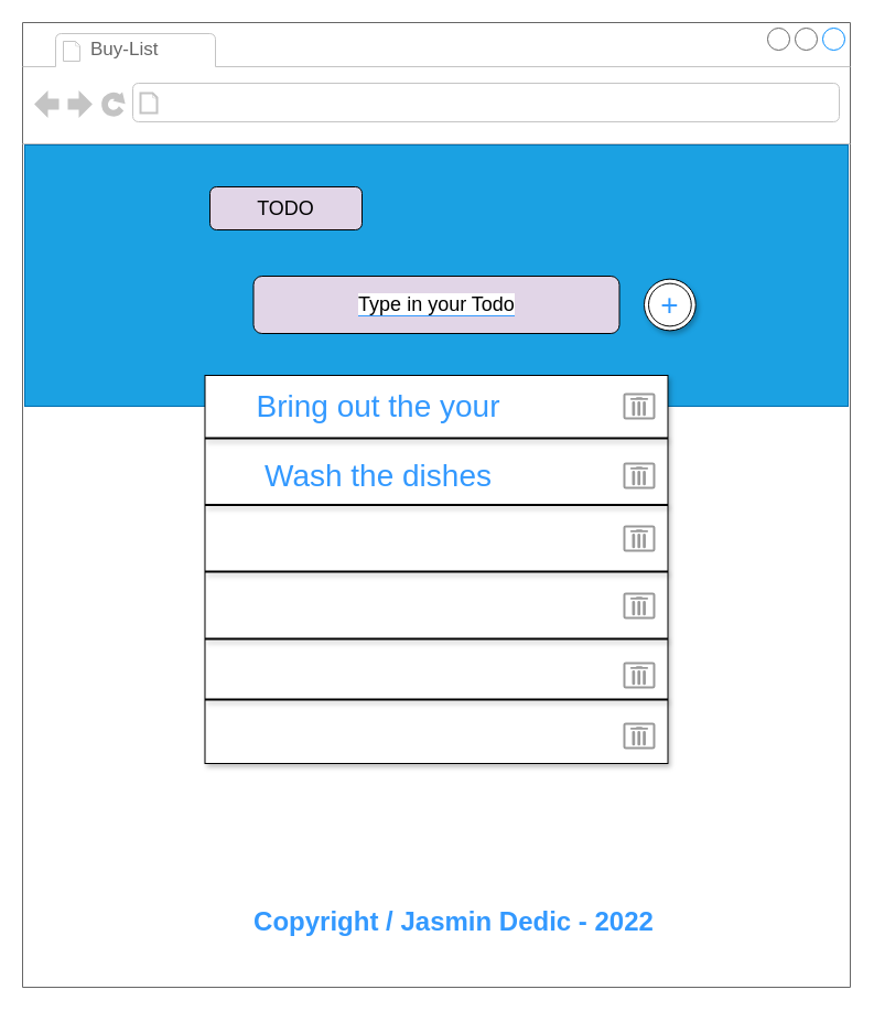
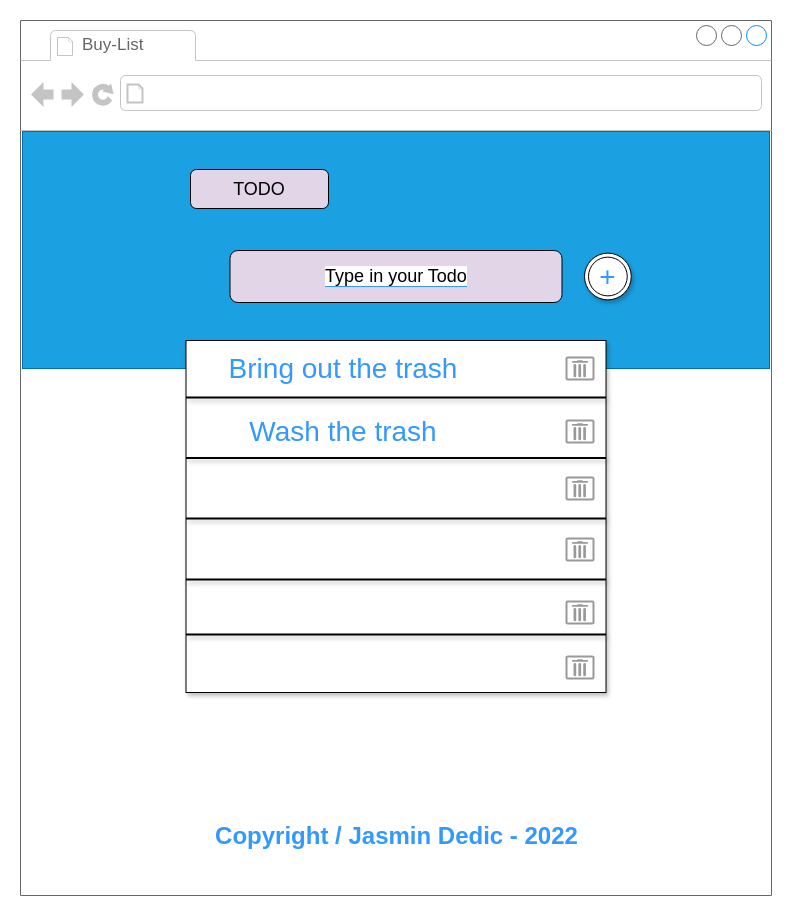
  <mxCell id="0" />
  <mxCell id="1" parent="0" />
  <mxCell id="2" value="" style="strokeWidth=1;shadow=0;dashed=0;align=center;html=1;shape=mxgraph.mockup.containers.browserWindow;rSize=0;strokeColor=#666666;strokeColor2=#008cff;strokeColor3=#c4c4c4;mainText=,;recursiveResize=0;" vertex="1" parent="1"><mxGeometry x="20" y="20" width="751" height="875" as="geometry" /></mxCell>
  <mxCell id="3" value="Buy-List" style="strokeWidth=1;shadow=0;dashed=0;align=center;html=1;shape=mxgraph.mockup.containers.anchor;fontSize=17;fontColor=#666666;align=left;" vertex="1" parent="2"><mxGeometry x="60" y="12" width="110" height="26" as="geometry" /></mxCell>
  <mxCell id="4" value="" style="rounded=0;whiteSpace=wrap;html=1;fillColor=#1ba1e2;strokeColor=#006EAF;fontColor=#ffffff;" vertex="1" parent="2"><mxGeometry x="2" y="111" width="747" height="237" as="geometry" /></mxCell>
  <mxCell id="5" value="&lt;font style=&quot;font-size: 18px;&quot;&gt;TODO&lt;/font&gt;" style="rounded=1;whiteSpace=wrap;html=1;fillColor=#e1d5e7;" vertex="1" parent="2"><mxGeometry x="170" y="149" width="138" height="39" as="geometry" /></mxCell>
  <mxCell id="6" value="&lt;span style=&quot;background-color: rgb(255, 255, 255);&quot;&gt;Type in your Todo&lt;/span&gt;" style="rounded=1;whiteSpace=wrap;html=1;labelBackgroundColor=#3399FF;fontSize=18;fillColor=#e1d5e7;" vertex="1" parent="2"><mxGeometry x="209.5" y="230" width="332" height="52" as="geometry" /></mxCell>
  <mxCell id="7" value="" style="rounded=0;whiteSpace=wrap;html=1;labelBackgroundColor=#FFFFFF;fontSize=18;shadow=1;" vertex="1" parent="2"><mxGeometry x="165.5" y="320" width="420" height="352" as="geometry" /></mxCell>
  <mxCell id="8" value="" style="strokeColor=#999999;verticalLabelPosition=bottom;shadow=0;dashed=0;verticalAlign=top;strokeWidth=2;html=1;shape=mxgraph.mockup.misc.trashcanIcon;rounded=0;labelBackgroundColor=#FFFFFF;fontSize=18;" vertex="1" parent="2"><mxGeometry x="546" y="337" width="27" height="22" as="geometry" /></mxCell>
  <mxCell id="9" value="" style="line;strokeWidth=2;html=1;rounded=0;shadow=1;labelBackgroundColor=#FFFFFF;fontSize=18;fontColor=#3399FF;" vertex="1" parent="2"><mxGeometry x="165.5" y="372" width="420" height="10" as="geometry" /></mxCell>
  <mxCell id="10" value="" style="line;strokeWidth=2;html=1;rounded=0;shadow=1;labelBackgroundColor=#FFFFFF;fontSize=18;fontColor=#3399FF;" vertex="1" parent="2"><mxGeometry x="165.5" y="432.5" width="420" height="10" as="geometry" /></mxCell>
  <mxCell id="11" value="" style="line;strokeWidth=2;html=1;rounded=0;shadow=1;labelBackgroundColor=#FFFFFF;fontSize=18;fontColor=#3399FF;" vertex="1" parent="2"><mxGeometry x="165.5" y="493" width="420" height="10" as="geometry" /></mxCell>
  <mxCell id="12" value="" style="line;strokeWidth=2;html=1;rounded=0;shadow=1;labelBackgroundColor=#FFFFFF;fontSize=18;fontColor=#3399FF;" vertex="1" parent="2"><mxGeometry x="165.5" y="554" width="420" height="10" as="geometry" /></mxCell>
  <mxCell id="13" value="" style="line;strokeWidth=2;html=1;rounded=0;shadow=1;labelBackgroundColor=#FFFFFF;fontSize=18;fontColor=#3399FF;" vertex="1" parent="2"><mxGeometry x="165.5" y="609" width="420" height="10" as="geometry" /></mxCell>
  <mxCell id="14" value="" style="strokeColor=#999999;verticalLabelPosition=bottom;shadow=0;dashed=0;verticalAlign=top;strokeWidth=2;html=1;shape=mxgraph.mockup.misc.trashcanIcon;rounded=0;labelBackgroundColor=#FFFFFF;fontSize=18;" vertex="1" parent="2"><mxGeometry x="546" y="400" width="27" height="22" as="geometry" /></mxCell>
  <mxCell id="15" value="" style="strokeColor=#999999;verticalLabelPosition=bottom;shadow=0;dashed=0;verticalAlign=top;strokeWidth=2;html=1;shape=mxgraph.mockup.misc.trashcanIcon;rounded=0;labelBackgroundColor=#FFFFFF;fontSize=18;" vertex="1" parent="2"><mxGeometry x="546" y="457" width="27" height="22" as="geometry" /></mxCell>
  <mxCell id="16" value="" style="strokeColor=#999999;verticalLabelPosition=bottom;shadow=0;dashed=0;verticalAlign=top;strokeWidth=2;html=1;shape=mxgraph.mockup.misc.trashcanIcon;rounded=0;labelBackgroundColor=#FFFFFF;fontSize=18;" vertex="1" parent="2"><mxGeometry x="546" y="518" width="27" height="22" as="geometry" /></mxCell>
  <mxCell id="17" value="" style="strokeColor=#999999;verticalLabelPosition=bottom;shadow=0;dashed=0;verticalAlign=top;strokeWidth=2;html=1;shape=mxgraph.mockup.misc.trashcanIcon;rounded=0;labelBackgroundColor=#FFFFFF;fontSize=18;" vertex="1" parent="2"><mxGeometry x="546" y="581" width="27" height="22" as="geometry" /></mxCell>
  <mxCell id="18" value="" style="strokeColor=#999999;verticalLabelPosition=bottom;shadow=0;dashed=0;verticalAlign=top;strokeWidth=2;html=1;shape=mxgraph.mockup.misc.trashcanIcon;rounded=0;labelBackgroundColor=#FFFFFF;fontSize=18;" vertex="1" parent="2"><mxGeometry x="546" y="636" width="27" height="22" as="geometry" /></mxCell>
- <mxCell id="19" value="Copyright / Jasmin Dedic - 2022" style="text;strokeColor=none;fillColor=none;html=1;fontSize=24;fontStyle=1;verticalAlign=middle;align=center;rounded=0;shadow=1;labelBackgroundColor=#FFFFFF;fontColor=#3399FF;" vertex="1" parent="2"><mxGeometry x="191.5" y="796" width="398" height="40" as="geometry" /></mxCell>
+ <mxCell id="19" value="Copyright / Jasmin Dedic - 2022" style="text;strokeColor=none;fillColor=none;html=1;fontSize=24;fontStyle=1;verticalAlign=middle;align=center;rounded=0;shadow=1;labelBackgroundColor=#FFFFFF;fontColor=#3399FF;" vertex="1" parent="2"><mxGeometry x="176.5" y="796" width="398" height="40" as="geometry" /></mxCell>
  <mxCell id="20" value="&lt;font style=&quot;font-size: 28px;&quot;&gt;+&lt;/font&gt;" style="ellipse;shape=doubleEllipse;whiteSpace=wrap;html=1;aspect=fixed;rounded=0;shadow=1;labelBackgroundColor=#FFFFFF;fontSize=18;fontColor=#3399FF;" vertex="1" parent="2"><mxGeometry x="564" y="232.63" width="46.75" height="46.75" as="geometry" /></mxCell>
- <mxCell id="21" value="Bring out the your" style="text;html=1;strokeColor=none;fillColor=none;align=center;verticalAlign=middle;whiteSpace=wrap;rounded=0;shadow=1;labelBackgroundColor=#FFFFFF;fontSize=28;fontColor=#3399FF;" vertex="1" parent="2"><mxGeometry x="191" y="333" width="264" height="30" as="geometry" /></mxCell>
- <mxCell id="22" value="Wash the dishes" style="text;html=1;strokeColor=none;fillColor=none;align=center;verticalAlign=middle;whiteSpace=wrap;rounded=0;shadow=1;labelBackgroundColor=#FFFFFF;fontSize=28;fontColor=#3399FF;" vertex="1" parent="2"><mxGeometry x="191" y="396" width="264" height="30" as="geometry" /></mxCell>
+ <mxCell id="21" value="Bring out the trash" style="text;html=1;strokeColor=none;fillColor=none;align=center;verticalAlign=middle;whiteSpace=wrap;rounded=0;shadow=1;labelBackgroundColor=#FFFFFF;fontSize=28;fontColor=#3399FF;" vertex="1" parent="2"><mxGeometry x="191" y="333" width="264" height="30" as="geometry" /></mxCell>
+ <mxCell id="22" value="Wash the trash" style="text;html=1;strokeColor=none;fillColor=none;align=center;verticalAlign=middle;whiteSpace=wrap;rounded=0;shadow=1;labelBackgroundColor=#FFFFFF;fontSize=28;fontColor=#3399FF;" vertex="1" parent="2"><mxGeometry x="191" y="396" width="264" height="30" as="geometry" /></mxCell>
